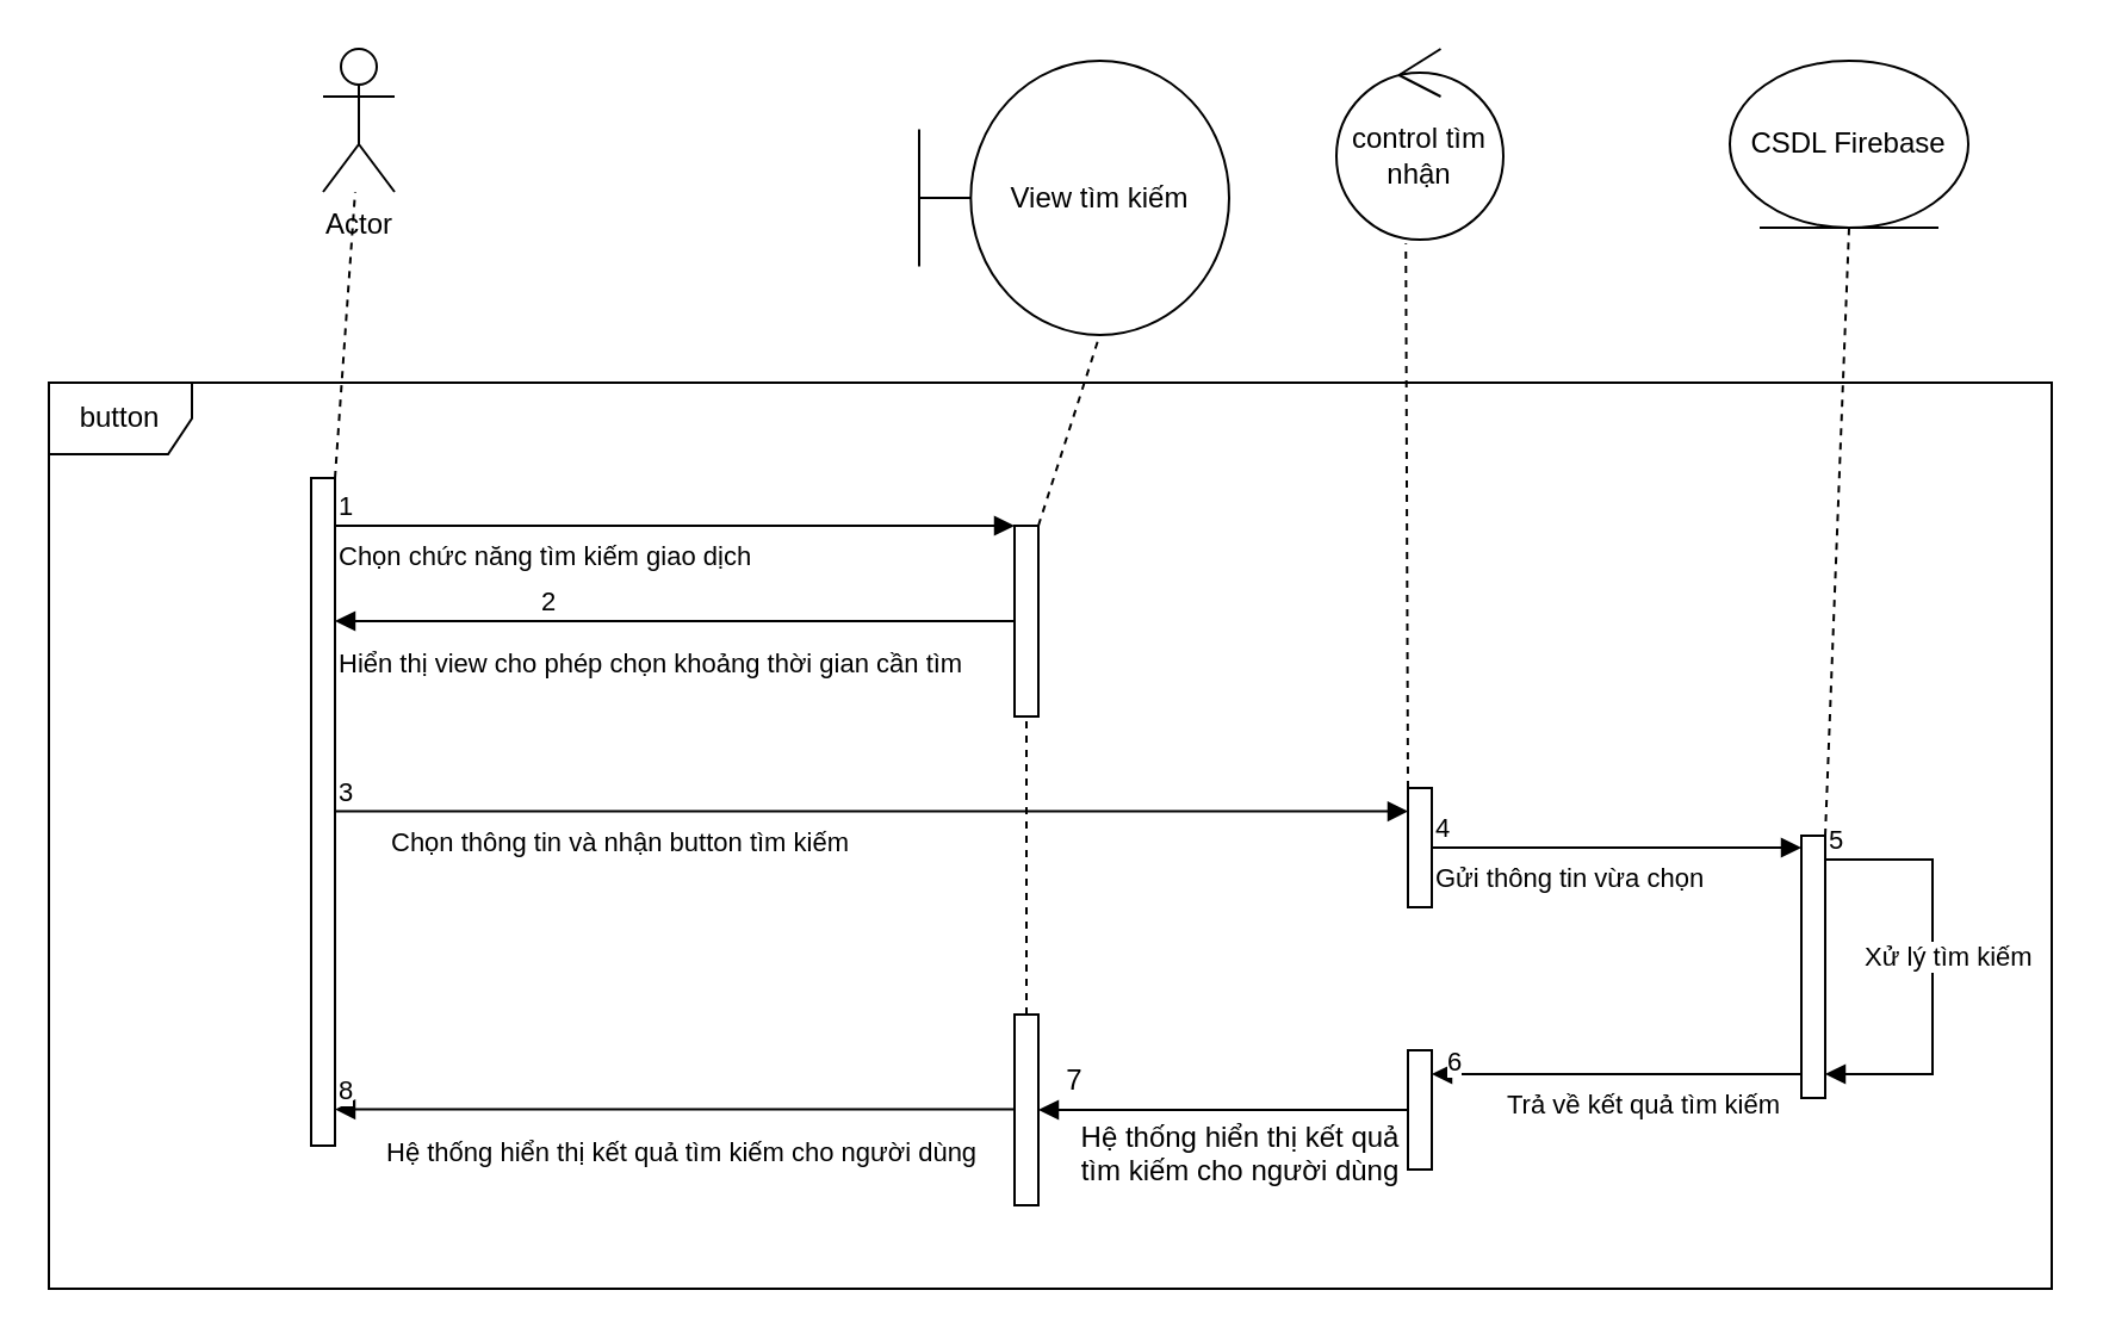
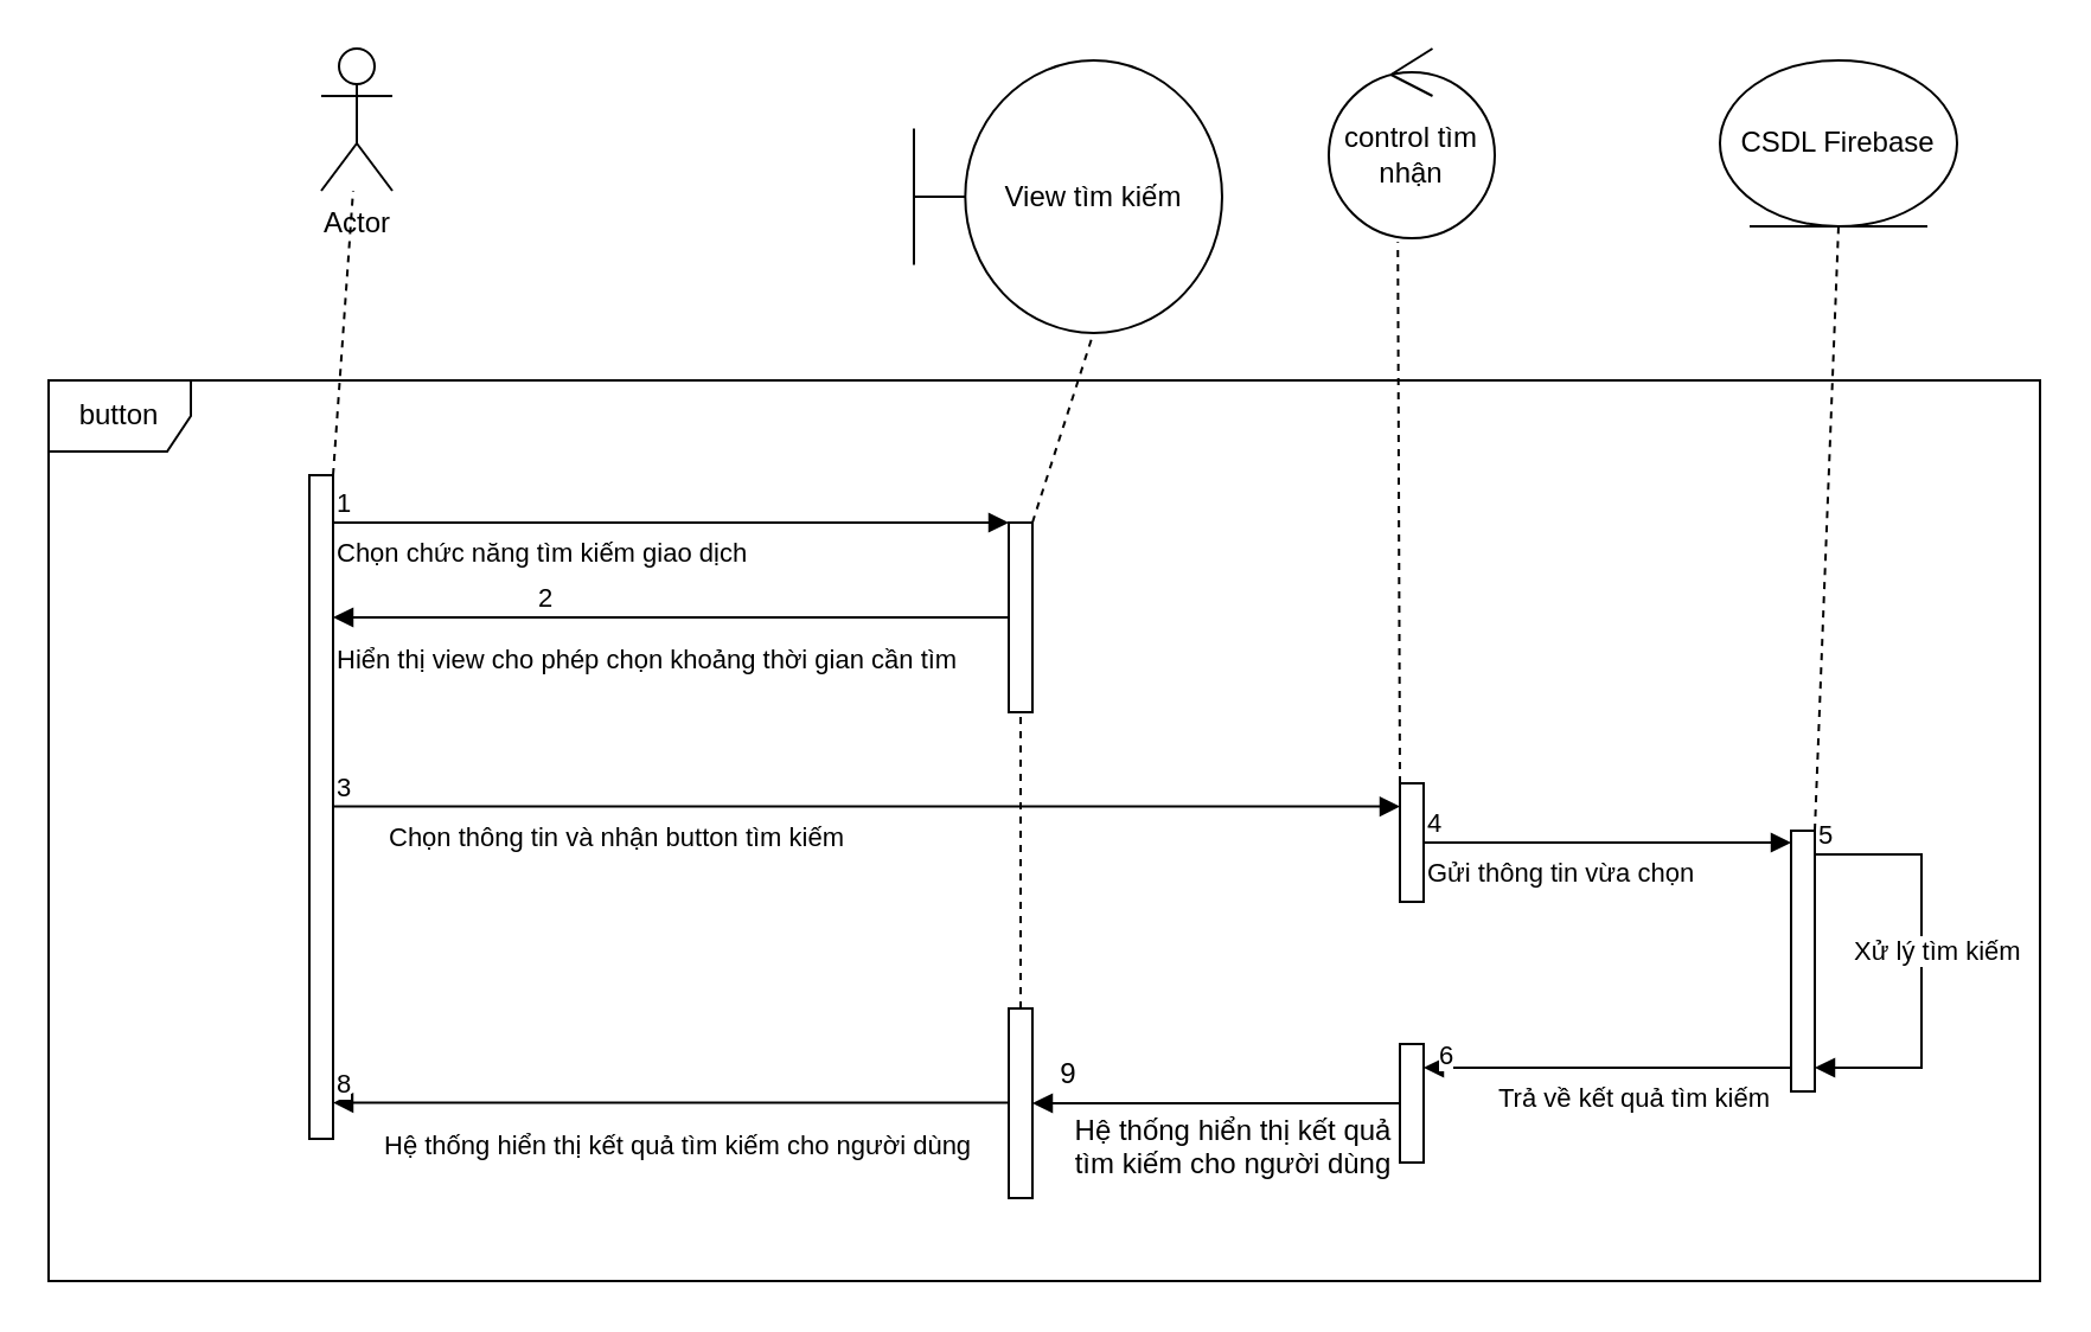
  <mxCell id="0" />
  <mxCell id="1" parent="0" />
  <mxCell id="2" value="Actor" style="shape=umlActor;verticalLabelPosition=bottom;verticalAlign=top;html=1;outlineConnect=0;" vertex="1" parent="1"><mxGeometry x="135" y="20" width="30" height="60" as="geometry" /></mxCell>
  <mxCell id="3" value="View tìm kiếm" style="shape=umlBoundary;whiteSpace=wrap;html=1;" vertex="1" parent="1"><mxGeometry x="385" y="25" width="130" height="115" as="geometry" /></mxCell>
  <mxCell id="4" value="control tìm nhận" style="ellipse;shape=umlControl;whiteSpace=wrap;html=1;" vertex="1" parent="1"><mxGeometry x="560" y="20" width="70" height="80" as="geometry" /></mxCell>
  <mxCell id="5" value="CSDL Firebase" style="ellipse;shape=umlEntity;whiteSpace=wrap;html=1;" vertex="1" parent="1"><mxGeometry x="725" y="25" width="100" height="70" as="geometry" /></mxCell>
  <mxCell id="6" value="button" style="shape=umlFrame;whiteSpace=wrap;html=1;pointerEvents=0;" vertex="1" parent="1"><mxGeometry x="20" y="160" width="840" height="380" as="geometry" /></mxCell>
  <mxCell id="7" value="" style="html=1;points=[[0,0,0,0,5],[0,1,0,0,-5],[1,0,0,0,5],[1,1,0,0,-5]];perimeter=orthogonalPerimeter;outlineConnect=0;targetShapes=umlLifeline;portConstraint=eastwest;newEdgeStyle={&quot;curved&quot;:0,&quot;rounded&quot;:0};" vertex="1" parent="1"><mxGeometry x="130" y="200" width="10" height="280" as="geometry" /></mxCell>
  <mxCell id="8" value="" style="html=1;points=[[0,0,0,0,5],[0,1,0,0,-5],[1,0,0,0,5],[1,1,0,0,-5]];perimeter=orthogonalPerimeter;outlineConnect=0;targetShapes=umlLifeline;portConstraint=eastwest;newEdgeStyle={&quot;curved&quot;:0,&quot;rounded&quot;:0};" vertex="1" parent="1"><mxGeometry x="425" y="220" width="10" height="80" as="geometry" /></mxCell>
  <mxCell id="9" value="" style="html=1;points=[[0,0,0,0,5],[0,1,0,0,-5],[1,0,0,0,5],[1,1,0,0,-5]];perimeter=orthogonalPerimeter;outlineConnect=0;targetShapes=umlLifeline;portConstraint=eastwest;newEdgeStyle={&quot;curved&quot;:0,&quot;rounded&quot;:0};" vertex="1" parent="1"><mxGeometry x="590" y="330" width="10" height="50" as="geometry" /></mxCell>
  <mxCell id="10" value="" style="html=1;points=[[0,0,0,0,5],[0,1,0,0,-5],[1,0,0,0,5],[1,1,0,0,-5]];perimeter=orthogonalPerimeter;outlineConnect=0;targetShapes=umlLifeline;portConstraint=eastwest;newEdgeStyle={&quot;curved&quot;:0,&quot;rounded&quot;:0};" vertex="1" parent="1"><mxGeometry x="755" y="350" width="10" height="110" as="geometry" /></mxCell>
  <mxCell id="11" value="" style="endArrow=none;dashed=1;html=1;rounded=0;" edge="1" parent="1" source="7" target="2"><mxGeometry width="50" height="50" relative="1" as="geometry"><mxPoint x="370" y="560" as="sourcePoint" /><mxPoint x="420" y="510" as="targetPoint" /></mxGeometry></mxCell>
  <mxCell id="12" value="Chọn chức năng tìm kiếm giao dịch" style="endArrow=block;endFill=1;html=1;align=left;verticalAlign=top;rounded=0;" edge="1" parent="1" target="8"><mxGeometry x="-1" relative="1" as="geometry"><mxPoint x="140" y="220" as="sourcePoint" /><mxPoint x="300" y="220" as="targetPoint" /><mxPoint as="offset" /></mxGeometry></mxCell>
  <mxCell id="13" value="1" style="edgeLabel;resizable=0;html=1;align=left;verticalAlign=bottom;" connectable="0" vertex="1" parent="12"><mxGeometry x="-1" relative="1" as="geometry" /></mxCell>
  <mxCell id="14" value="" style="endArrow=none;dashed=1;html=1;rounded=0;entryX=0.582;entryY=1.002;entryDx=0;entryDy=0;entryPerimeter=0;" edge="1" parent="1" source="8" target="3"><mxGeometry width="50" height="50" relative="1" as="geometry"><mxPoint x="349.52" y="220" as="sourcePoint" /><mxPoint x="349.52" y="100" as="targetPoint" /></mxGeometry></mxCell>
  <mxCell id="15" value="Hiển thị view cho phép chọn khoảng thời gian cần tìm" style="endArrow=block;endFill=1;html=1;align=left;verticalAlign=top;rounded=0;" edge="1" parent="1" source="8" target="7"><mxGeometry x="1" y="5" relative="1" as="geometry"><mxPoint x="200" y="360" as="sourcePoint" /><mxPoint x="360" y="360" as="targetPoint" /><mxPoint as="offset" /></mxGeometry></mxCell>
  <mxCell id="16" value="2" style="edgeLabel;resizable=0;html=1;align=left;verticalAlign=bottom;" connectable="0" vertex="1" parent="15"><mxGeometry x="-1" relative="1" as="geometry"><mxPoint x="-200" as="offset" /></mxGeometry></mxCell>
  <mxCell id="17" value="Chọn thông tin và nhận button tìm kiếm" style="endArrow=block;endFill=1;html=1;align=left;verticalAlign=top;rounded=0;" edge="1" parent="1" target="9"><mxGeometry x="-0.9" relative="1" as="geometry"><mxPoint x="140" y="339.76" as="sourcePoint" /><mxPoint x="300" y="340" as="targetPoint" /><mxPoint as="offset" /></mxGeometry></mxCell>
  <mxCell id="18" value="3" style="edgeLabel;resizable=0;html=1;align=left;verticalAlign=bottom;" connectable="0" vertex="1" parent="17"><mxGeometry x="-1" relative="1" as="geometry" /></mxCell>
  <mxCell id="19" value="Gửi thông tin vừa chọn" style="endArrow=block;endFill=1;html=1;align=left;verticalAlign=top;rounded=0;" edge="1" parent="1" source="9" target="10"><mxGeometry x="-1" relative="1" as="geometry"><mxPoint x="550" y="360" as="sourcePoint" /><mxPoint x="710" y="360" as="targetPoint" /></mxGeometry></mxCell>
  <mxCell id="20" value="4" style="edgeLabel;resizable=0;html=1;align=left;verticalAlign=bottom;" connectable="0" vertex="1" parent="19"><mxGeometry x="-1" relative="1" as="geometry" /></mxCell>
  <mxCell id="21" value="Xử lý tìm kiếm" style="endArrow=block;endFill=1;html=1;align=left;verticalAlign=top;rounded=0;exitX=1;exitY=0;exitDx=0;exitDy=5;exitPerimeter=0;edgeStyle=orthogonalEdgeStyle;" edge="1" parent="1" target="10"><mxGeometry x="-0.193" y="-30" relative="1" as="geometry"><mxPoint x="765" y="360" as="sourcePoint" /><mxPoint x="765" y="555" as="targetPoint" /><Array as="points"><mxPoint x="810" y="360" /><mxPoint x="810" y="450" /></Array><mxPoint as="offset" /></mxGeometry></mxCell>
  <mxCell id="22" value="5" style="edgeLabel;resizable=0;html=1;align=left;verticalAlign=bottom;" connectable="0" vertex="1" parent="21"><mxGeometry x="-1" relative="1" as="geometry" /></mxCell>
  <mxCell id="23" value="" style="endArrow=none;dashed=1;html=1;rounded=0;" edge="1" parent="1" source="24" target="8"><mxGeometry width="50" height="50" relative="1" as="geometry"><mxPoint x="350" y="420" as="sourcePoint" /><mxPoint x="400" y="370" as="targetPoint" /></mxGeometry></mxCell>
  <mxCell id="24" value="" style="html=1;points=[[0,0,0,0,5],[0,1,0,0,-5],[1,0,0,0,5],[1,1,0,0,-5]];perimeter=orthogonalPerimeter;outlineConnect=0;targetShapes=umlLifeline;portConstraint=eastwest;newEdgeStyle={&quot;curved&quot;:0,&quot;rounded&quot;:0};" vertex="1" parent="1"><mxGeometry x="425" y="425" width="10" height="80" as="geometry" /></mxCell>
  <mxCell id="25" value="Trả về kết quả tìm kiếm" style="endArrow=block;endFill=1;html=1;align=left;verticalAlign=top;rounded=0;" edge="1" parent="1"><mxGeometry x="0.613" relative="1" as="geometry"><mxPoint x="755" y="450" as="sourcePoint" /><mxPoint x="600" y="450" as="targetPoint" /><Array as="points"><mxPoint x="700" y="450" /></Array><mxPoint as="offset" /></mxGeometry></mxCell>
  <mxCell id="26" value="6" style="edgeLabel;resizable=0;html=1;align=left;verticalAlign=bottom;" connectable="0" vertex="1" parent="25"><mxGeometry x="-1" relative="1" as="geometry"><mxPoint x="-150" y="3" as="offset" /></mxGeometry></mxCell>
  <mxCell id="27" value="" style="endArrow=block;endFill=1;align=left;verticalAlign=top;rounded=0;textDirection=ltr;html=1;snapToPoint=0;fixDash=0;orthogonal=0;comic=0;" edge="1" parent="1" source="29" target="24"><mxGeometry x="0.677" y="55" relative="1" as="geometry"><mxPoint x="390" y="570" as="sourcePoint" /><mxPoint x="70" y="570" as="targetPoint" /><mxPoint as="offset" /></mxGeometry></mxCell>
  <mxCell id="28" value="1" style="edgeLabel;resizable=0;html=1;align=left;verticalAlign=bottom;" connectable="0" vertex="1" parent="27"><mxGeometry x="-1" relative="1" as="geometry" /></mxCell>
  <mxCell id="29" value="" style="html=1;points=[[0,0,0,0,5],[0,1,0,0,-5],[1,0,0,0,5],[1,1,0,0,-5]];perimeter=orthogonalPerimeter;outlineConnect=0;targetShapes=umlLifeline;portConstraint=eastwest;newEdgeStyle={&quot;curved&quot;:0,&quot;rounded&quot;:0};" vertex="1" parent="1"><mxGeometry x="590" y="440" width="10" height="50" as="geometry" /></mxCell>
  <mxCell id="30" value="Hệ thống hiển thị kết quả tìm kiếm cho người dùng" style="text;html=1;strokeColor=none;fillColor=none;align=center;verticalAlign=middle;whiteSpace=wrap;rounded=0;overflow=fill;" vertex="1" parent="1"><mxGeometry x="450" y="470" width="140" height="40" as="geometry" /></mxCell>
  <mxCell id="31" value="Hệ thống hiển thị kết quả tìm kiếm cho người dùng" style="endArrow=block;endFill=1;html=1;align=left;verticalAlign=top;rounded=0;" edge="1" parent="1"><mxGeometry x="0.86" y="5" relative="1" as="geometry"><mxPoint x="425" y="464.76" as="sourcePoint" /><mxPoint x="140" y="464.76" as="targetPoint" /><mxPoint as="offset" /></mxGeometry></mxCell>
  <mxCell id="32" value="8" style="edgeLabel;resizable=0;html=1;align=left;verticalAlign=bottom;" connectable="0" vertex="1" parent="31"><mxGeometry x="-1" relative="1" as="geometry"><mxPoint x="-285" as="offset" /></mxGeometry></mxCell>
- <mxCell id="33" value="7" style="text;html=1;align=center;verticalAlign=middle;resizable=0;points=[];autosize=1;strokeColor=none;fillColor=none;" vertex="1" parent="1"><mxGeometry x="435" y="438" width="30" height="30" as="geometry" /></mxCell>
+ <mxCell id="33" value="9" style="text;html=1;align=center;verticalAlign=middle;resizable=0;points=[];autosize=1;strokeColor=none;fillColor=none;" vertex="1" parent="1"><mxGeometry x="435" y="438" width="30" height="30" as="geometry" /></mxCell>
  <mxCell id="34" value="" style="endArrow=none;dashed=1;html=1;rounded=0;entryX=0.416;entryY=1.02;entryDx=0;entryDy=0;entryPerimeter=0;" edge="1" parent="1" source="9" target="4"><mxGeometry width="50" height="50" relative="1" as="geometry"><mxPoint x="350" y="350" as="sourcePoint" /><mxPoint x="400" y="300" as="targetPoint" /></mxGeometry></mxCell>
  <mxCell id="35" value="" style="endArrow=none;dashed=1;html=1;rounded=0;entryX=0.5;entryY=1;entryDx=0;entryDy=0;" edge="1" parent="1" source="10" target="5"><mxGeometry width="50" height="50" relative="1" as="geometry"><mxPoint x="705" y="160" as="sourcePoint" /><mxPoint x="755" y="110" as="targetPoint" /></mxGeometry></mxCell>
